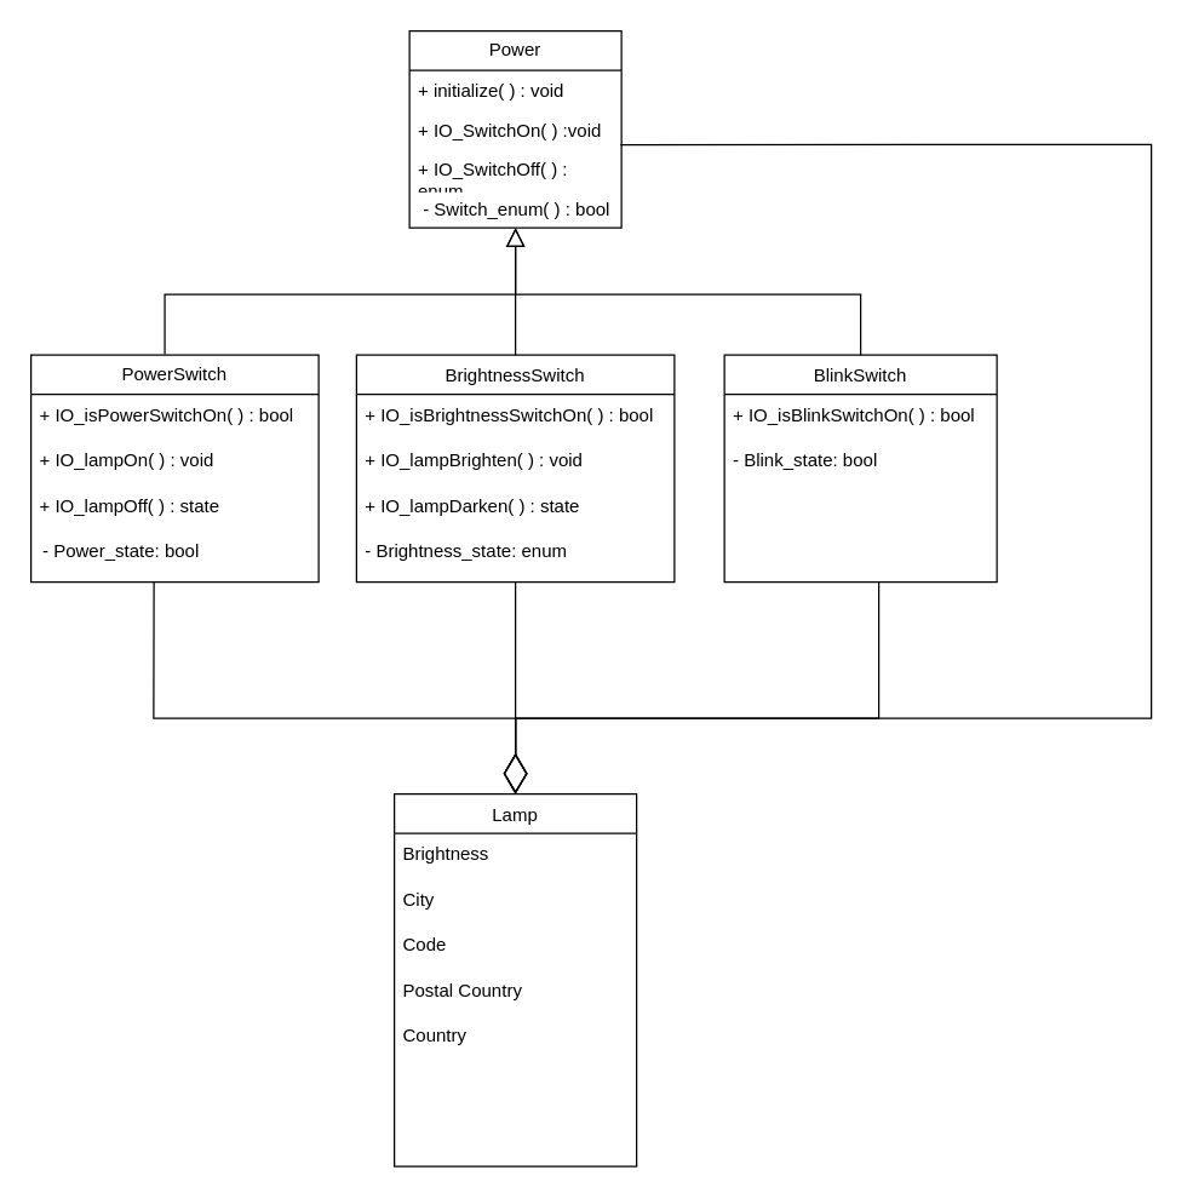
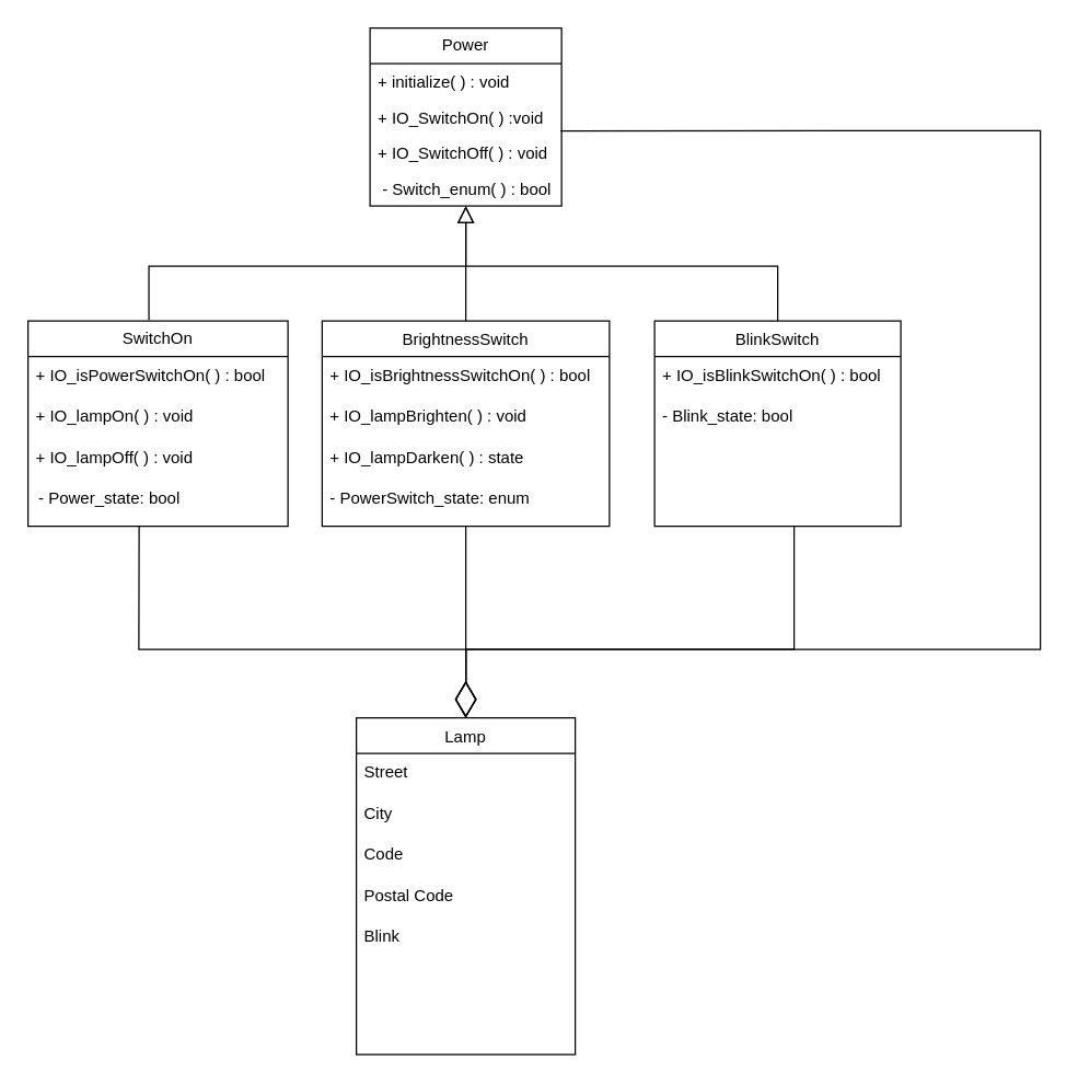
  <mxCell id="0" />
  <mxCell id="1" parent="0" />
  <mxCell id="2" value="BrightnessSwitch" style="swimlane;fontStyle=0;align=center;verticalAlign=top;childLayout=stackLayout;horizontal=1;startSize=26;horizontalStack=0;resizeParent=1;resizeLast=0;collapsible=1;marginBottom=0;rounded=0;shadow=0;strokeWidth=1;" parent="1" vertex="1"><mxGeometry x="235" y="234" width="210" height="150" as="geometry"><mxRectangle x="130" y="380" width="160" height="26" as="alternateBounds" /></mxGeometry></mxCell>
  <mxCell id="3" value="+ IO_isBrightnessSwitchOn( ) : bool" style="text;align=left;verticalAlign=top;spacingLeft=4;spacingRight=4;overflow=hidden;rotatable=0;points=[[0,0.5],[1,0.5]];portConstraint=eastwest;" parent="2" vertex="1"><mxGeometry y="26" width="210" height="30" as="geometry" /></mxCell>
  <mxCell id="4" value="+ IO_lampBrighten( ) : void" style="text;align=left;verticalAlign=top;spacingLeft=4;spacingRight=4;overflow=hidden;rotatable=0;points=[[0,0.5],[1,0.5]];portConstraint=eastwest;rounded=0;shadow=0;html=0;" parent="2" vertex="1"><mxGeometry y="56" width="210" height="30" as="geometry" /></mxCell>
  <mxCell id="5" value="+ IO_lampDarken( ) : state" style="text;align=left;verticalAlign=top;spacingLeft=4;spacingRight=4;overflow=hidden;rotatable=0;points=[[0,0.5],[1,0.5]];portConstraint=eastwest;rounded=0;shadow=0;html=0;" vertex="1" parent="2"><mxGeometry y="86" width="210" height="30" as="geometry" /></mxCell>
- <mxCell id="6" value="- Brightness_state: enum" style="text;align=left;verticalAlign=top;spacingLeft=4;spacingRight=4;overflow=hidden;rotatable=0;points=[[0,0.5],[1,0.5]];portConstraint=eastwest;" parent="2" vertex="1"><mxGeometry y="116" width="210" height="30" as="geometry" /></mxCell>
+ <mxCell id="6" value="- PowerSwitch_state: enum" style="text;align=left;verticalAlign=top;spacingLeft=4;spacingRight=4;overflow=hidden;rotatable=0;points=[[0,0.5],[1,0.5]];portConstraint=eastwest;" parent="2" vertex="1"><mxGeometry y="116" width="210" height="30" as="geometry" /></mxCell>
  <mxCell id="7" value="" style="endArrow=block;endSize=10;endFill=0;shadow=0;strokeWidth=1;rounded=0;edgeStyle=elbowEdgeStyle;elbow=vertical;exitX=0.465;exitY=-0.003;exitDx=0;exitDy=0;exitPerimeter=0;" parent="1" source="18" edge="1"><mxGeometry width="160" relative="1" as="geometry"><mxPoint x="336" y="77" as="sourcePoint" /><mxPoint x="340" y="150" as="targetPoint" /><Array as="points"><mxPoint x="340" y="194" /><mxPoint x="340" y="184" /><mxPoint x="300" y="194" /></Array></mxGeometry></mxCell>
  <mxCell id="8" value="BlinkSwitch" style="swimlane;fontStyle=0;align=center;verticalAlign=top;childLayout=stackLayout;horizontal=1;startSize=26;horizontalStack=0;resizeParent=1;resizeLast=0;collapsible=1;marginBottom=0;rounded=0;shadow=0;strokeWidth=1;" parent="1" vertex="1"><mxGeometry x="478" y="234" width="180" height="150" as="geometry"><mxRectangle x="330" y="360" width="170" height="26" as="alternateBounds" /></mxGeometry></mxCell>
  <mxCell id="9" value="+ IO_isBlinkSwitchOn( ) : bool" style="text;align=left;verticalAlign=top;spacingLeft=4;spacingRight=4;overflow=hidden;rotatable=0;points=[[0,0.5],[1,0.5]];portConstraint=eastwest;" parent="8" vertex="1"><mxGeometry y="26" width="180" height="30" as="geometry" /></mxCell>
  <mxCell id="10" value="- Blink_state: bool" style="text;align=left;verticalAlign=top;spacingLeft=4;spacingRight=4;overflow=hidden;rotatable=0;points=[[0,0.5],[1,0.5]];portConstraint=eastwest;" vertex="1" parent="8"><mxGeometry y="56" width="180" height="30" as="geometry" /></mxCell>
  <mxCell id="11" value="" style="endArrow=block;endSize=10;endFill=0;shadow=0;strokeWidth=1;rounded=0;edgeStyle=elbowEdgeStyle;elbow=vertical;" parent="1" source="8" edge="1"><mxGeometry width="160" relative="1" as="geometry"><mxPoint x="346" y="247" as="sourcePoint" /><mxPoint x="340" y="150" as="targetPoint" /><Array as="points"><mxPoint x="450" y="194" /></Array></mxGeometry></mxCell>
  <mxCell id="12" value="Lamp" style="swimlane;fontStyle=0;align=center;verticalAlign=top;childLayout=stackLayout;horizontal=1;startSize=26;horizontalStack=0;resizeParent=1;resizeLast=0;collapsible=1;marginBottom=0;rounded=0;shadow=0;strokeWidth=1;" parent="1" vertex="1"><mxGeometry x="260" y="524" width="160" height="246" as="geometry"><mxRectangle x="550" y="140" width="160" height="26" as="alternateBounds" /></mxGeometry></mxCell>
- <mxCell id="13" value="Brightness" style="text;align=left;verticalAlign=top;spacingLeft=4;spacingRight=4;overflow=hidden;rotatable=0;points=[[0,0.5],[1,0.5]];portConstraint=eastwest;" parent="12" vertex="1"><mxGeometry y="26" width="160" height="30" as="geometry" /></mxCell>
+ <mxCell id="13" value="Street" style="text;align=left;verticalAlign=top;spacingLeft=4;spacingRight=4;overflow=hidden;rotatable=0;points=[[0,0.5],[1,0.5]];portConstraint=eastwest;" parent="12" vertex="1"><mxGeometry y="26" width="160" height="30" as="geometry" /></mxCell>
  <mxCell id="14" value="City" style="text;align=left;verticalAlign=top;spacingLeft=4;spacingRight=4;overflow=hidden;rotatable=0;points=[[0,0.5],[1,0.5]];portConstraint=eastwest;rounded=0;shadow=0;html=0;" parent="12" vertex="1"><mxGeometry y="56" width="160" height="30" as="geometry" /></mxCell>
  <mxCell id="15" value="Code" style="text;align=left;verticalAlign=top;spacingLeft=4;spacingRight=4;overflow=hidden;rotatable=0;points=[[0,0.5],[1,0.5]];portConstraint=eastwest;rounded=0;shadow=0;html=0;" parent="12" vertex="1"><mxGeometry y="86" width="160" height="30" as="geometry" /></mxCell>
- <mxCell id="16" value="Postal Country" style="text;align=left;verticalAlign=top;spacingLeft=4;spacingRight=4;overflow=hidden;rotatable=0;points=[[0,0.5],[1,0.5]];portConstraint=eastwest;rounded=0;shadow=0;html=0;" parent="12" vertex="1"><mxGeometry y="116" width="160" height="30" as="geometry" /></mxCell>
- <mxCell id="17" value="Country" style="text;align=left;verticalAlign=top;spacingLeft=4;spacingRight=4;overflow=hidden;rotatable=0;points=[[0,0.5],[1,0.5]];portConstraint=eastwest;rounded=0;shadow=0;html=0;" parent="12" vertex="1"><mxGeometry y="146" width="160" height="30" as="geometry" /></mxCell>
- <mxCell id="18" value="PowerSwitch" style="swimlane;fontStyle=0;childLayout=stackLayout;horizontal=1;startSize=26;fillColor=none;horizontalStack=0;resizeParent=2;resizeParentMax=0;resizeLast=0;collapsible=1;marginBottom=0;whiteSpace=wrap;html=1;" vertex="1" parent="1"><mxGeometry y="234" width="190" height="150" as="geometry" x="20"><mxRectangle x="30" y="360" width="70" height="30" as="alternateBounds" /></mxGeometry></mxCell>
+ <mxCell id="16" value="Postal Code" style="text;align=left;verticalAlign=top;spacingLeft=4;spacingRight=4;overflow=hidden;rotatable=0;points=[[0,0.5],[1,0.5]];portConstraint=eastwest;rounded=0;shadow=0;html=0;" parent="12" vertex="1"><mxGeometry y="116" width="160" height="30" as="geometry" /></mxCell>
+ <mxCell id="17" value="Blink" style="text;align=left;verticalAlign=top;spacingLeft=4;spacingRight=4;overflow=hidden;rotatable=0;points=[[0,0.5],[1,0.5]];portConstraint=eastwest;rounded=0;shadow=0;html=0;" parent="12" vertex="1"><mxGeometry y="146" width="160" height="30" as="geometry" /></mxCell>
+ <mxCell id="18" value="SwitchOn" style="swimlane;fontStyle=0;childLayout=stackLayout;horizontal=1;startSize=26;fillColor=none;horizontalStack=0;resizeParent=2;resizeParentMax=0;resizeLast=0;collapsible=1;marginBottom=0;whiteSpace=wrap;html=1;" vertex="1" parent="1"><mxGeometry y="234" width="190" height="150" as="geometry" x="20"><mxRectangle x="30" y="360" width="70" height="30" as="alternateBounds" /></mxGeometry></mxCell>
  <mxCell id="19" value="+ IO_isPowerSwitchOn( ) : bool" style="text;strokeColor=none;fillColor=none;align=left;verticalAlign=top;spacingLeft=4;spacingRight=4;overflow=hidden;rotatable=0;points=[[0,0.5],[1,0.5]];portConstraint=eastwest;whiteSpace=wrap;html=1;" vertex="1" parent="18"><mxGeometry y="26" width="190" height="30" as="geometry" /></mxCell>
  <mxCell id="20" value="+ IO_lampOn( ) : void" style="text;strokeColor=none;fillColor=none;align=left;verticalAlign=top;spacingLeft=4;spacingRight=4;overflow=hidden;rotatable=0;points=[[0,0.5],[1,0.5]];portConstraint=eastwest;whiteSpace=wrap;html=1;" vertex="1" parent="18"><mxGeometry y="56" width="190" height="30" as="geometry" /></mxCell>
- <mxCell id="21" value="+ IO_lampOff( ) : state" style="text;strokeColor=none;fillColor=none;align=left;verticalAlign=top;spacingLeft=4;spacingRight=4;overflow=hidden;rotatable=0;points=[[0,0.5],[1,0.5]];portConstraint=eastwest;whiteSpace=wrap;html=1;" vertex="1" parent="18"><mxGeometry y="86" width="190" height="30" as="geometry" /></mxCell>
+ <mxCell id="21" value="+ IO_lampOff( ) : void" style="text;strokeColor=none;fillColor=none;align=left;verticalAlign=top;spacingLeft=4;spacingRight=4;overflow=hidden;rotatable=0;points=[[0,0.5],[1,0.5]];portConstraint=eastwest;whiteSpace=wrap;html=1;" vertex="1" parent="18"><mxGeometry y="86" width="190" height="30" as="geometry" /></mxCell>
  <mxCell id="22" value="" style="endArrow=none;html=1;rounded=0;entryX=0.5;entryY=0;entryDx=0;entryDy=0;" edge="1" parent="1" target="2"><mxGeometry width="50" height="50" relative="1" as="geometry"><mxPoint x="340" y="194" as="sourcePoint" /><mxPoint x="440" y="144" as="targetPoint" /><Array as="points" /></mxGeometry></mxCell>
  <mxCell id="23" value="- Power_state: bool&amp;nbsp;" style="text;strokeColor=none;fillColor=none;align=left;verticalAlign=top;spacingLeft=4;spacingRight=4;overflow=hidden;rotatable=0;points=[[0,0.5],[1,0.5]];portConstraint=eastwest;whiteSpace=wrap;html=1;" vertex="1" parent="1"><mxGeometry x="22" y="350" width="180" height="30" as="geometry" /></mxCell>
  <mxCell id="24" value="Power" style="swimlane;fontStyle=0;childLayout=stackLayout;horizontal=1;startSize=26;fillColor=none;horizontalStack=0;resizeParent=1;resizeParentMax=0;resizeLast=0;collapsible=1;marginBottom=0;whiteSpace=wrap;html=1;" vertex="1" parent="1"><mxGeometry x="270" y="20" width="140" height="130" as="geometry" /></mxCell>
  <mxCell id="25" value="+ initialize( ) : void" style="text;strokeColor=none;fillColor=none;align=left;verticalAlign=top;spacingLeft=4;spacingRight=4;overflow=hidden;rotatable=0;points=[[0,0.5],[1,0.5]];portConstraint=eastwest;whiteSpace=wrap;html=1;" vertex="1" parent="24"><mxGeometry y="26" width="140" height="26" as="geometry" /></mxCell>
  <mxCell id="26" value="+ IO_SwitchOn( ) :void" style="text;strokeColor=none;fillColor=none;align=left;verticalAlign=top;spacingLeft=4;spacingRight=4;overflow=hidden;rotatable=0;points=[[0,0.5],[1,0.5]];portConstraint=eastwest;whiteSpace=wrap;html=1;" vertex="1" parent="24"><mxGeometry y="52" width="140" height="26" as="geometry" /></mxCell>
- <mxCell id="27" value="+ IO_SwitchOff( ) : enum" style="text;strokeColor=none;fillColor=none;align=left;verticalAlign=top;spacingLeft=4;spacingRight=4;overflow=hidden;rotatable=0;points=[[0,0.5],[1,0.5]];portConstraint=eastwest;whiteSpace=wrap;html=1;" vertex="1" parent="24"><mxGeometry y="78" width="140" height="26" as="geometry" /></mxCell>
+ <mxCell id="27" value="+ IO_SwitchOff( ) : void" style="text;strokeColor=none;fillColor=none;align=left;verticalAlign=top;spacingLeft=4;spacingRight=4;overflow=hidden;rotatable=0;points=[[0,0.5],[1,0.5]];portConstraint=eastwest;whiteSpace=wrap;html=1;" vertex="1" parent="24"><mxGeometry y="78" width="140" height="26" as="geometry" /></mxCell>
  <mxCell id="28" value="&amp;nbsp;- Switch_enum( ) : bool" style="text;strokeColor=none;fillColor=none;align=left;verticalAlign=top;spacingLeft=4;spacingRight=4;overflow=hidden;rotatable=0;points=[[0,0.5],[1,0.5]];portConstraint=eastwest;whiteSpace=wrap;html=1;" vertex="1" parent="24"><mxGeometry y="104" width="140" height="26" as="geometry" /></mxCell>
  <mxCell id="29" value="" style="endArrow=diamondThin;endFill=0;endSize=24;html=1;rounded=0;exitX=0.995;exitY=0.89;exitDx=0;exitDy=0;exitPerimeter=0;" edge="1" parent="1" source="26"><mxGeometry width="160" relative="1" as="geometry"><mxPoint x="420" y="94" as="sourcePoint" /><mxPoint x="340" y="524" as="targetPoint" /><Array as="points"><mxPoint x="760" y="95" /><mxPoint x="760" y="474" /><mxPoint x="650" y="474" /><mxPoint x="340" y="474" /></Array></mxGeometry></mxCell>
  <mxCell id="30" value="" style="endArrow=diamondThin;endFill=0;endSize=24;html=1;rounded=0;fontFamily=Helvetica;fontSize=12;fontColor=default;" edge="1" parent="1"><mxGeometry width="160" relative="1" as="geometry"><mxPoint x="580" y="384" as="sourcePoint" /><mxPoint x="340" y="524" as="targetPoint" /><Array as="points"><mxPoint x="580" y="474" /><mxPoint x="340" y="474" /></Array></mxGeometry></mxCell>
  <mxCell id="31" value="" style="endArrow=diamondThin;endFill=0;endSize=24;html=1;rounded=0;fontFamily=Helvetica;fontSize=12;fontColor=default;exitX=0.44;exitY=1.124;exitDx=0;exitDy=0;exitPerimeter=0;" edge="1" parent="1" source="23"><mxGeometry width="160" relative="1" as="geometry"><mxPoint x="170" y="494" as="sourcePoint" /><mxPoint x="340" y="524" as="targetPoint" /><Array as="points"><mxPoint x="101" y="474" /><mxPoint x="340" y="474" /></Array></mxGeometry></mxCell>
  <mxCell id="32" value="" style="endArrow=diamondThin;endFill=0;endSize=24;html=1;rounded=0;fontFamily=Helvetica;fontSize=12;fontColor=default;entryX=0.5;entryY=0;entryDx=0;entryDy=0;" edge="1" parent="1" target="12"><mxGeometry width="160" relative="1" as="geometry"><mxPoint x="340" y="384" as="sourcePoint" /><mxPoint x="320" y="504" as="targetPoint" /></mxGeometry></mxCell>
